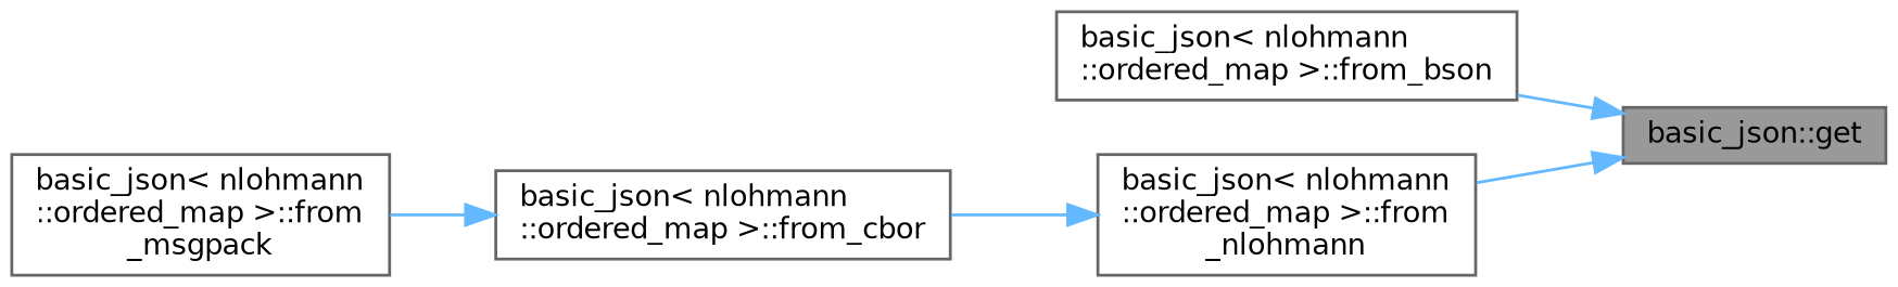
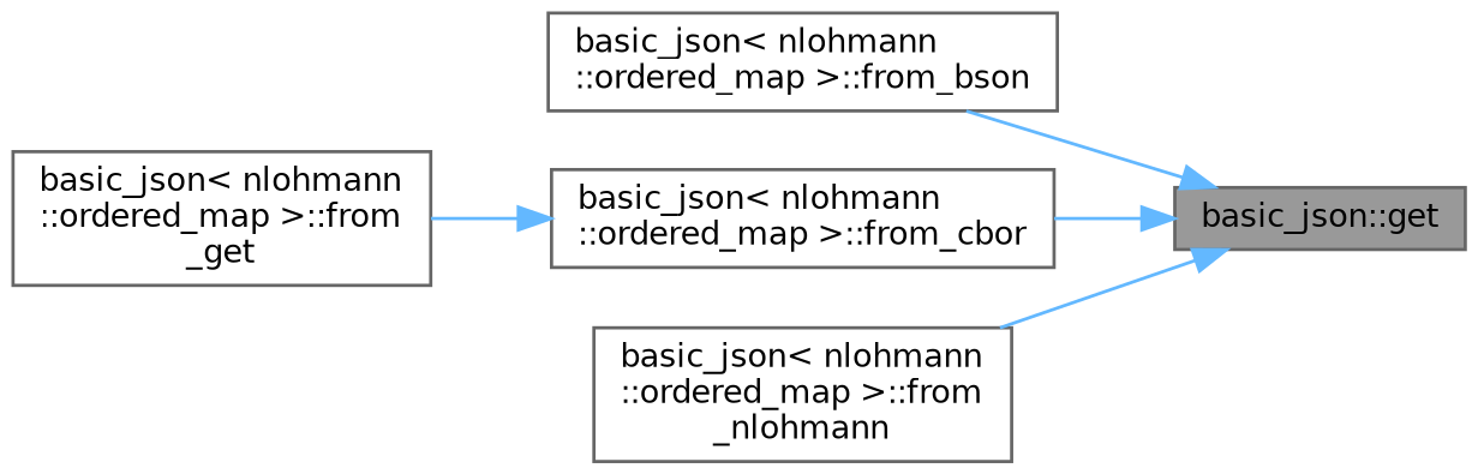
  digraph {
    rankdir=RL
    node [color=grey40 fillcolor=white fontname=Helvetica fontsize=10 shape=box style=filled]
    edge [color=steelblue1 dir=back fontname=Helvetica fontsize=10 labelfontname=Helvetica labelfontsize=10 style=solid]
    n1 [color=gray40 fillcolor=grey60 fontcolor=black height=0.2 label="basic_json::get" width=0.4]
    n2 [height=0.2 label="basic_json\< nlohmann\l::ordered_map \>::from_bson" width=0.4]
    n3 [height=0.2 label="basic_json\< nlohmann\l::ordered_map \>::from_cbor" width=0.4]
    n4 [height=0.2 label="basic_json\< nlohmann\l::ordered_map \>::from\l_nlohmann" width=0.4]
-   n5 [height=0.2 label="basic_json\< nlohmann\l::ordered_map \>::from\l_msgpack" width=0.4]
+   n5 [height=0.2 label="basic_json\< nlohmann\l::ordered_map \>::from\l_get" width=0.4]
    n1 -> n2
-   n4 -> n3
+   n1 -> n3
    n1 -> n4
    n3 -> n5
  }
